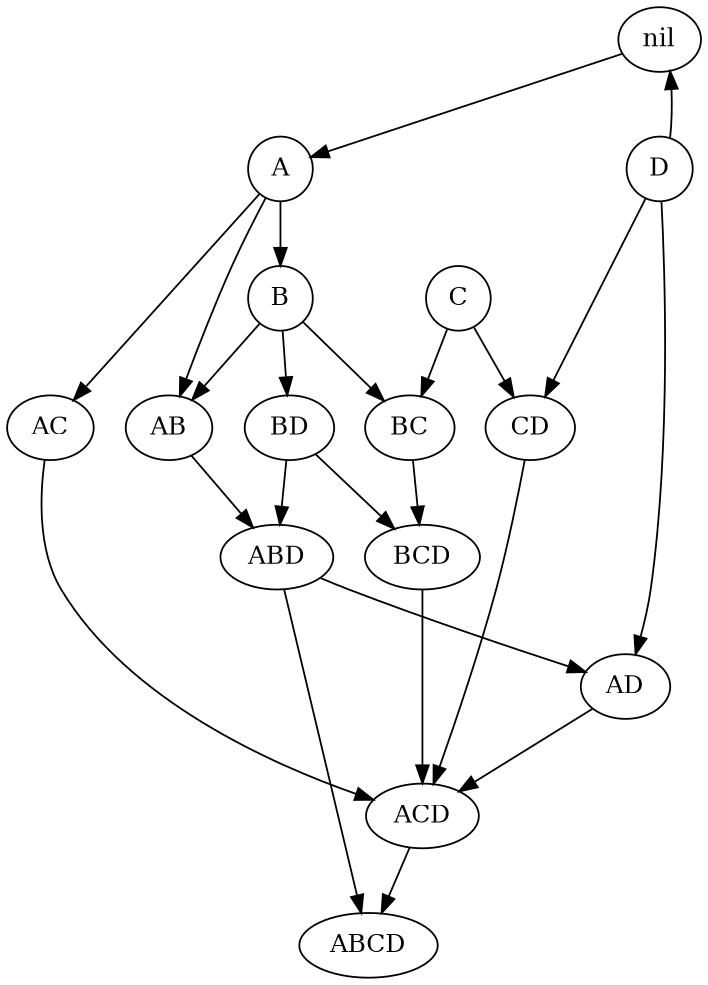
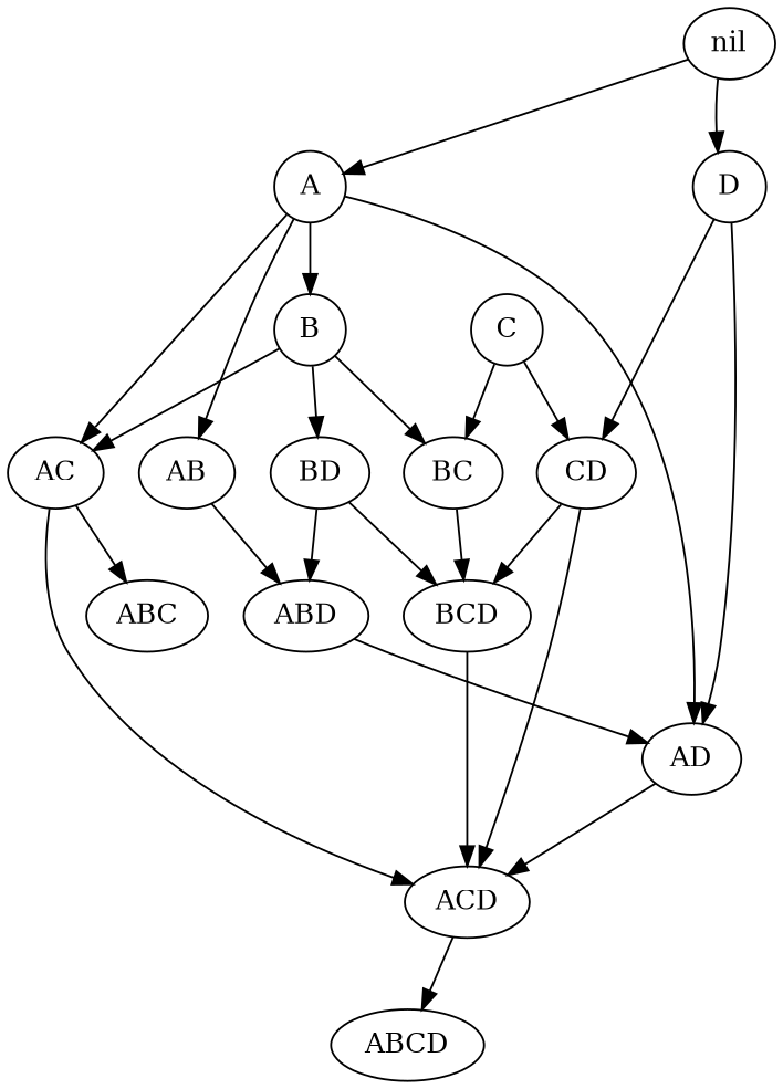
  digraph {
    node [color="#000000" fillcolor=white style=filled]
    edge [color="#000000" style="-triangle 45"]
    nil [height=0.5 texlbl="\emph{True}" width=0.5]
    A [height=0.5 texlbl="$A$" width=0.5]
    D [height=0.5 texlbl="$D$" width=0.5]
    B [height=0.5 texlbl="$B$" width=0.5]
    AB [height=0.5 texlbl="$A \wedge B$" width=0.5]
    AC [height=0.5 texlbl="$A \wedge C$" width=0.5]
    AD [height=0.5 texlbl="$A \wedge D$" width=0.5]
    BC [height=0.5 texlbl="$B \wedge C$" width=0.5]
    BD [height=0.5 texlbl="$B \wedge D$" width=0.5]
    C [height=0.5 texlbl="$C$" width=0.5]
    CD [height=0.5 texlbl="$C \wedge D$" width=0.5]
    ABD [height=0.5 texlbl="$A \wedge B \wedge D$" width=0.5]
+   ABC [height=0.5 texlbl="$A \wedge B \wedge C$" width=0.5]
    ACD [height=0.5 texlbl="$A \wedge C \wedge D$" width=0.5]
    BCD [height=0.5 texlbl="$B \wedge C \wedge D$" width=0.5]
    ABCD [height=0.5 texlbl="$A \wedge B \wedge C \wedge D$" width=0.5]
    nil -> A
-   D -> nil
+   nil -> D
    A -> B
    A -> AB
    A -> AC
+   A -> AD
    D -> AD
    D -> CD
-   B -> AB
+   B -> AC
    B -> BC
    B -> BD
    AB -> ABD
+   AC -> ABC
    AC -> ACD
    AD -> ACD
    BC -> BCD
    BD -> ABD
    BD -> BCD
    C -> BC
    C -> CD
    CD -> ACD
+   CD -> BCD
    ABD -> AD
-   ABD -> ABCD
    ACD -> ABCD
    BCD -> ACD
  }
